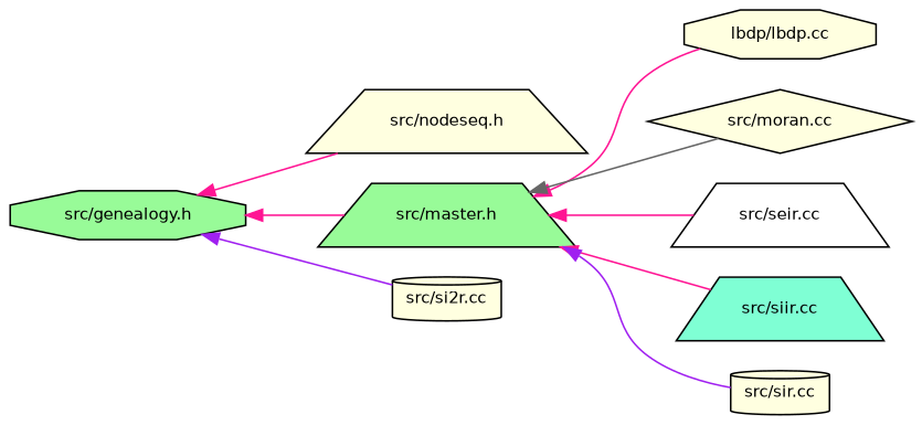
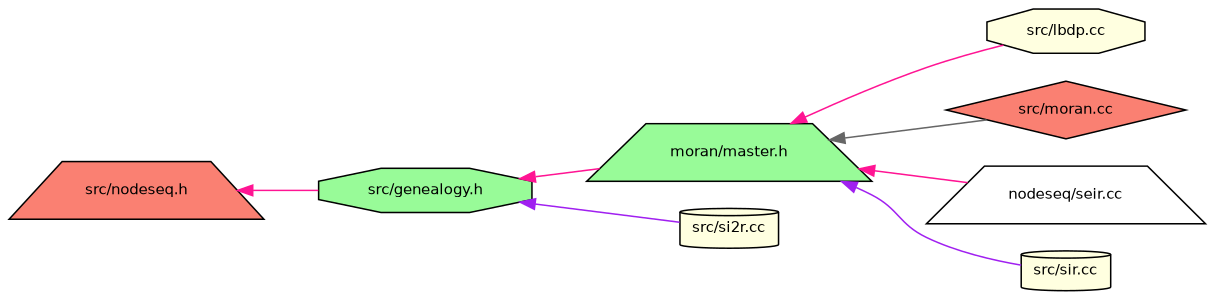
  digraph {
    rankdir=LR
    node [color=black fillcolor=lightyellow fontname=Helvetica fontsize=10 shape=trapezium style=filled]
    edge [color=deeppink dir=back fontname=Helvetica fontsize=10 labelfontname=Helvetica labelfontsize=10 style=solid]
-   n1 [fontcolor=black height=0.2 label="src/nodeseq.h" width=0.4]
+   n1 [fillcolor=salmon fontcolor=black height=0.2 label="src/nodeseq.h" width=0.4]
    n2 [fillcolor=palegreen height=0.2 label="src/genealogy.h" shape=octagon width=0.4]
-   n3 [fillcolor=palegreen height=0.2 label="src/master.h" width=0.4]
+   n3 [fillcolor=palegreen height=0.2 label="moran/master.h" width=0.4]
    n4 [height=0.2 label="src/si2r.cc" shape=cylinder width=0.4]
-   n5 [height=0.2 label="lbdp/lbdp.cc" shape=octagon width=0.4]
-   n6 [height=0.2 label="src/moran.cc" shape=diamond width=0.4]
-   n7 [fillcolor=white height=0.2 label="src/seir.cc" width=0.4]
-   n8 [fillcolor=aquamarine height=0.2 label="src/siir.cc" width=0.4]
+   n5 [height=0.2 label="src/lbdp.cc" shape=octagon width=0.4]
+   n6 [fillcolor=salmon height=0.2 label="src/moran.cc" shape=diamond width=0.4]
+   n7 [fillcolor=white height=0.2 label="nodeseq/seir.cc" width=0.4]
    n9 [height=0.2 label="src/sir.cc" shape=cylinder width=0.4]
-   n2 -> n1
+   n1 -> n2
    n2 -> n3
    n2 -> n4 [color=purple]
    n3 -> n5
    n3 -> n6 [color=gray40]
    n3 -> n7
-   n3 -> n8
    n3 -> n9 [color=purple]
  }
